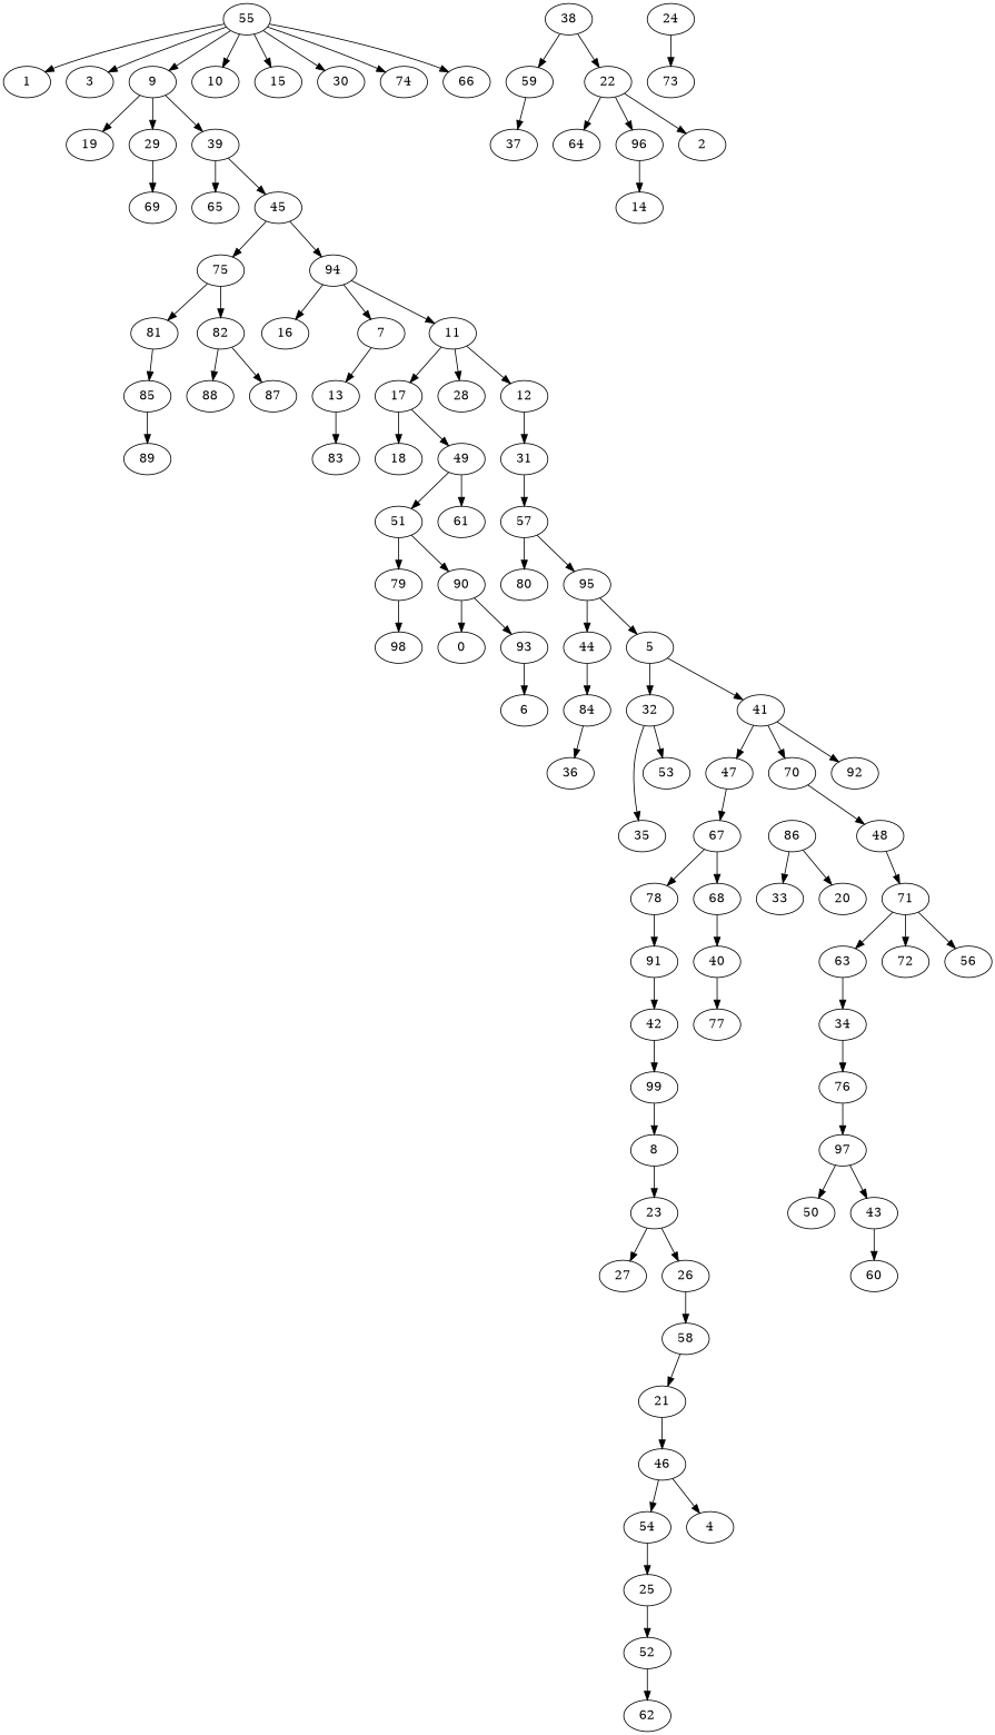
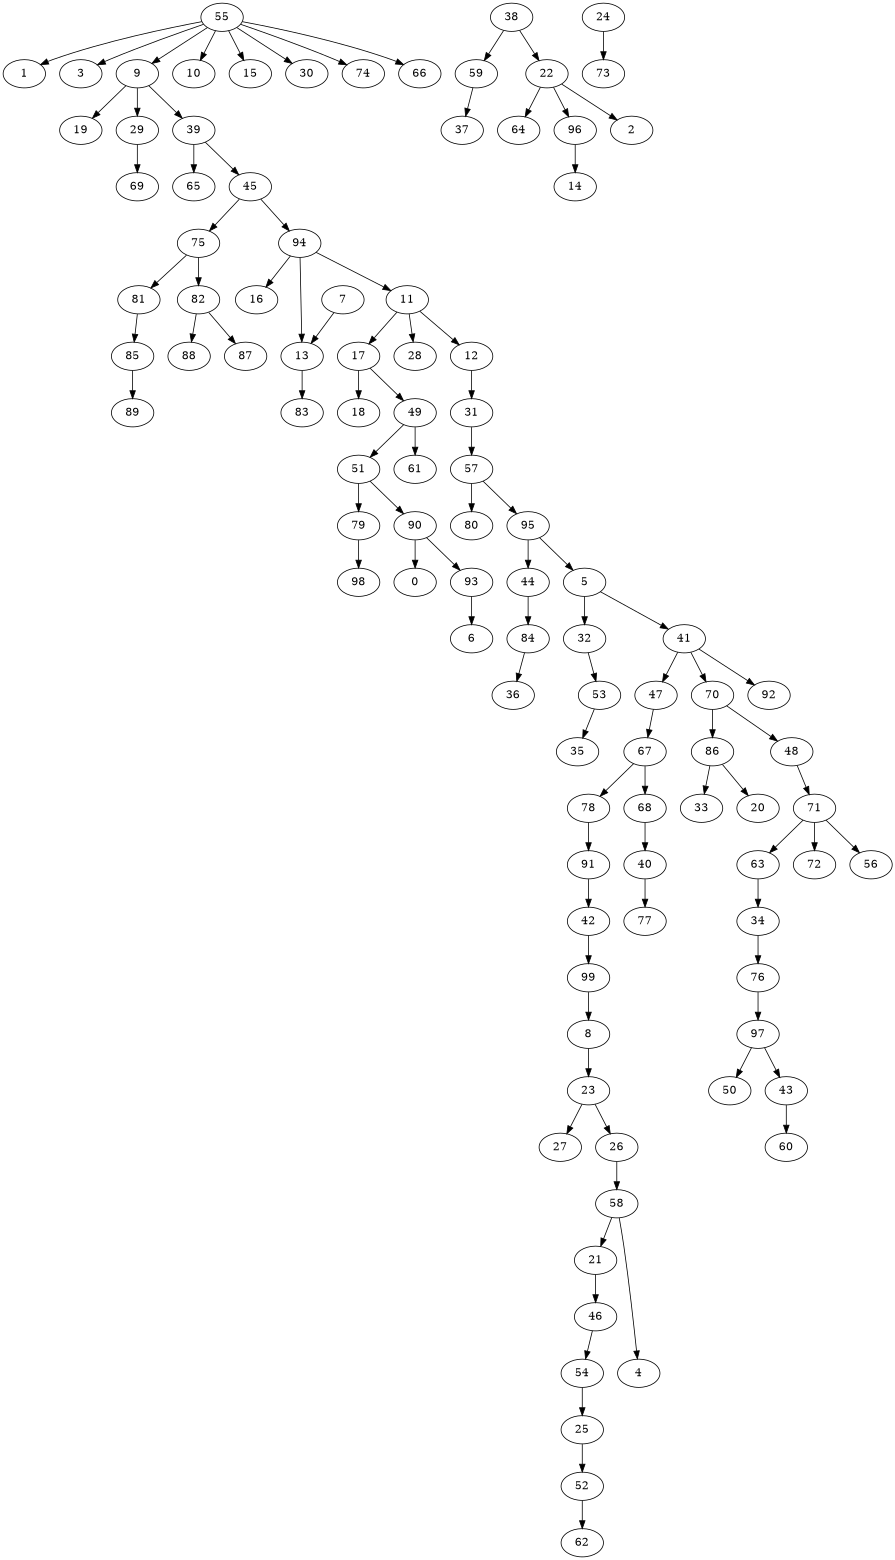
  digraph {
    55
    1
    3
    9
    10
    15
    30
    74
    66
    19
    29
    39
    69
    45
    65
    75
    94
    81
    82
    7
    11
    16
    85
    87
    88
    13
    12
    17
    28
    89
    83
    31
    18
    49
    57
    51
    61
    79
    90
    80
    95
    98
    93
    0
    5
    44
    6
    32
    41
    84
    35
    53
    47
    70
    92
    36
    67
    86
    48
    68
    78
    20
    33
    71
    40
    91
    77
    42
    72
    56
    63
    99
    38
    59
    22
    8
    34
    76
    23
    26
    27
    58
    21
    46
    54
    4
    97
    37
    64
    96
    2
    25
    52
    14
    43
    50
    60
    62
    24
    73
    55 -> 1
    55 -> 3
    55 -> 9
    55 -> 10
    55 -> 15
    55 -> 30
    55 -> 74
    55 -> 66
    9 -> 19
    9 -> 29
    9 -> 39
    29 -> 69
    39 -> 45
    39 -> 65
    45 -> 75
    45 -> 94
    75 -> 81
    75 -> 82
-   94 -> 7
+   94 -> 13
    94 -> 11
    94 -> 16
    81 -> 85
    82 -> 87
    82 -> 88
    7 -> 13
    11 -> 12
    11 -> 17
    11 -> 28
    85 -> 89
    13 -> 83
    12 -> 31
    17 -> 18
    17 -> 49
    31 -> 57
    49 -> 51
    49 -> 61
    57 -> 80
    57 -> 95
    51 -> 79
    51 -> 90
    79 -> 98
    90 -> 93
    90 -> 0
    95 -> 5
    95 -> 44
    93 -> 6
    5 -> 32
    5 -> 41
    44 -> 84
-   32 -> 35
+   53 -> 35
    32 -> 53
    41 -> 47
    41 -> 70
    41 -> 92
    84 -> 36
    47 -> 67
+   70 -> 86
    70 -> 48
    67 -> 68
    67 -> 78
    86 -> 20
    86 -> 33
    48 -> 71
    68 -> 40
    78 -> 91
    71 -> 72
    71 -> 56
    71 -> 63
    40 -> 77
    91 -> 42
    42 -> 99
    63 -> 34
    99 -> 8
    38 -> 59
    38 -> 22
    59 -> 37
    22 -> 64
    22 -> 96
    22 -> 2
    8 -> 23
    34 -> 76
    76 -> 97
    23 -> 26
    23 -> 27
    26 -> 58
    58 -> 21
    21 -> 46
    46 -> 54
-   46 -> 4
+   58 -> 4
    54 -> 25
    97 -> 43
    97 -> 50
    96 -> 14
    25 -> 52
    52 -> 62
    43 -> 60
    24 -> 73
  }
